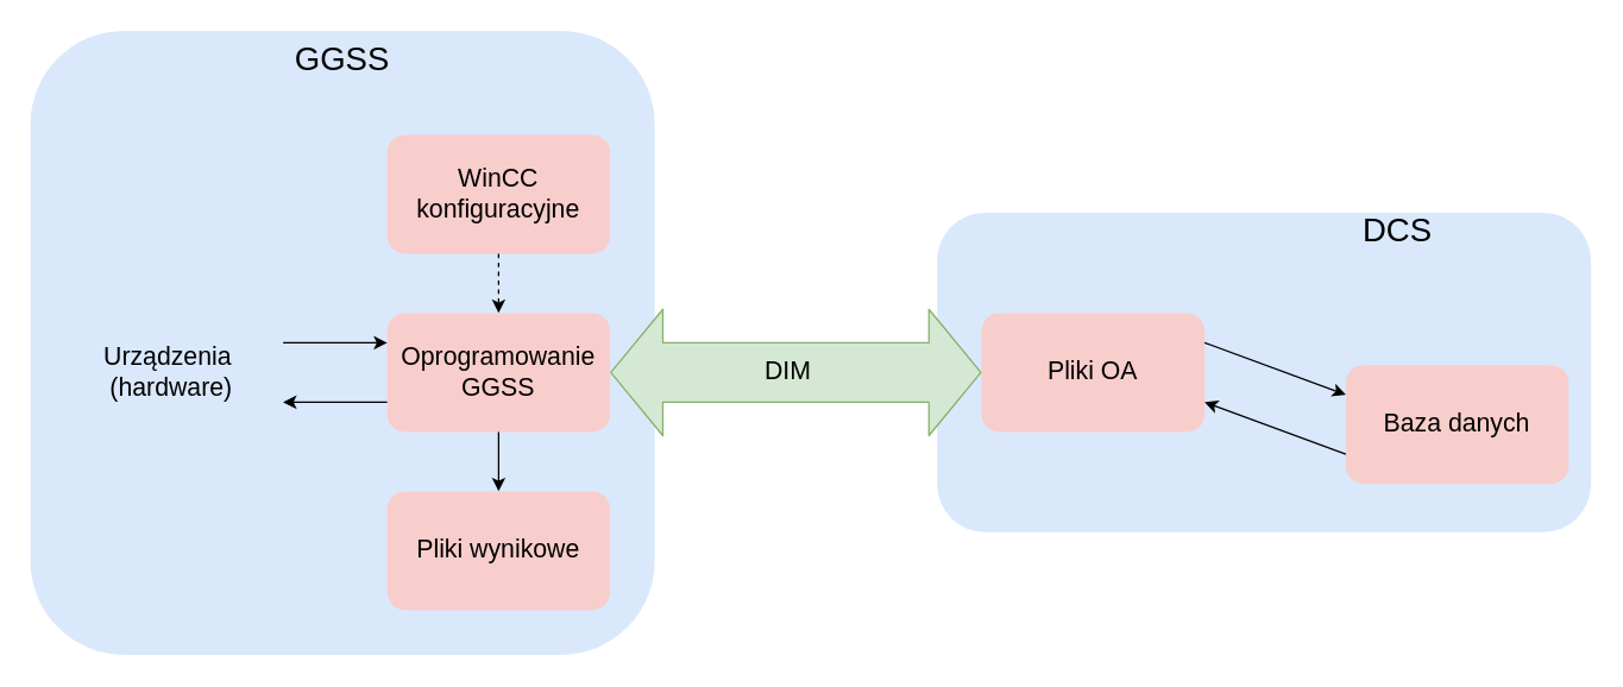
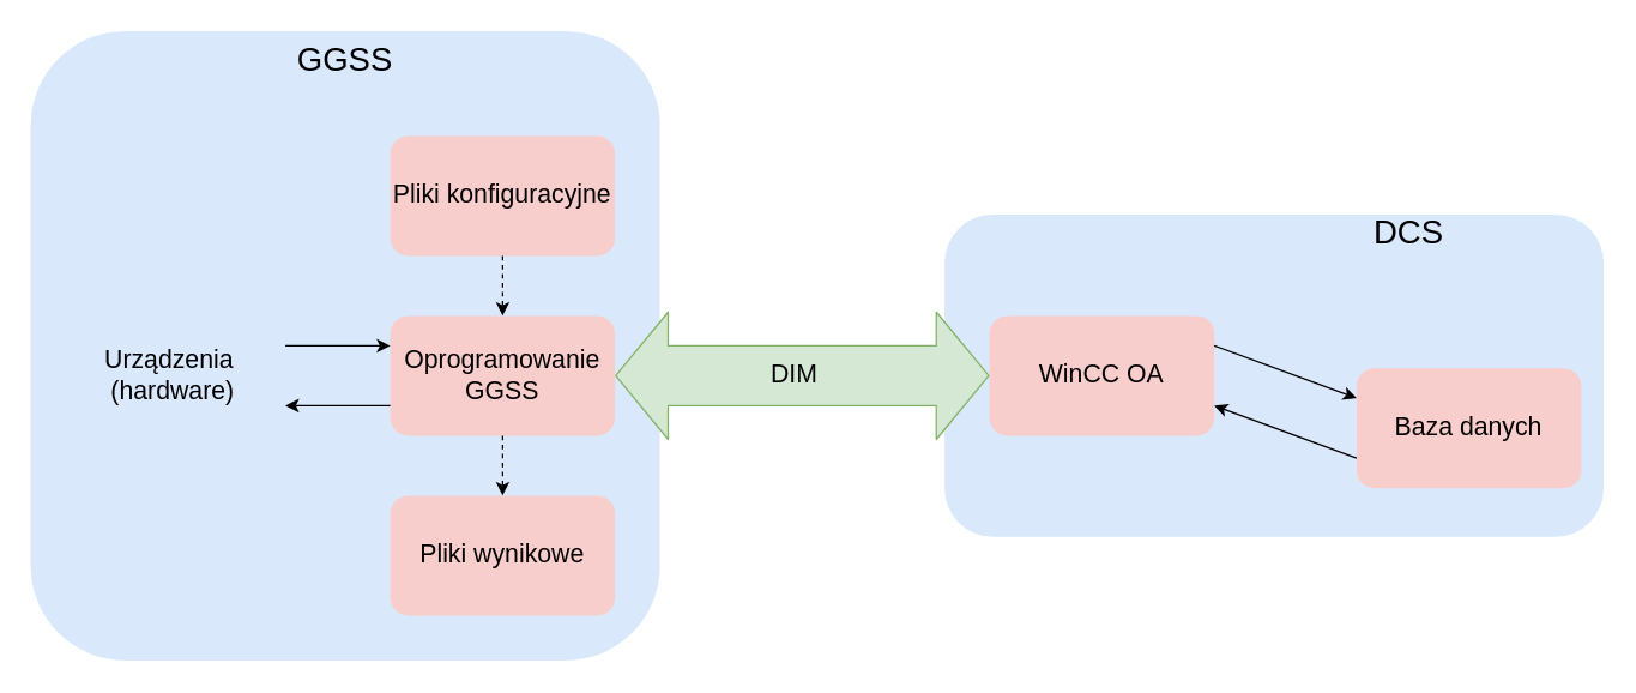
  <mxCell id="0" />
  <mxCell id="1" parent="0" />
  <mxCell id="2" value="" style="rounded=1;whiteSpace=wrap;html=1;fillColor=#dae8fc;strokeColor=none;" vertex="1" parent="1"><mxGeometry x="20" y="20" width="420" height="420" as="geometry" /></mxCell>
- <mxCell id="3" value="WinCC konfiguracyjne" style="rounded=1;whiteSpace=wrap;html=1;fillColor=#f8cecc;strokeColor=none;fontSize=17;" vertex="1" parent="1"><mxGeometry x="260" y="90" width="150" height="80" as="geometry" /></mxCell>
+ <mxCell id="3" value="Pliki konfiguracyjne" style="rounded=1;whiteSpace=wrap;html=1;fillColor=#f8cecc;strokeColor=none;fontSize=17;" vertex="1" parent="1"><mxGeometry x="260" y="90" width="150" height="80" as="geometry" /></mxCell>
  <mxCell id="4" value="Pliki wynikowe" style="rounded=1;whiteSpace=wrap;html=1;fillColor=#f8cecc;strokeColor=none;fontSize=17;" vertex="1" parent="1"><mxGeometry x="260" y="330" width="150" height="80" as="geometry" /></mxCell>
  <mxCell id="5" value="Oprogramowanie GGSS" style="rounded=1;whiteSpace=wrap;html=1;fillColor=#f8cecc;strokeColor=none;fontSize=17;" vertex="1" parent="1"><mxGeometry x="260" y="210" width="150" height="80" as="geometry" /></mxCell>
  <mxCell id="6" value="&lt;font style=&quot;font-size: 17px&quot;&gt;Urządzenia&amp;nbsp;&lt;br&gt;(hardware)&lt;/font&gt;" style="rounded=1;whiteSpace=wrap;html=1;fillColor=#dae8fc;glass=0;strokeColor=none;" vertex="1" parent="1"><mxGeometry x="40" y="210" width="150" height="80" as="geometry" /></mxCell>
  <mxCell id="7" value="&lt;font style=&quot;font-size: 22px&quot;&gt;GGSS&lt;/font&gt;" style="text;html=1;strokeColor=none;fillColor=none;align=center;verticalAlign=middle;whiteSpace=wrap;rounded=0;" vertex="1" parent="1"><mxGeometry x="210" y="30" width="40" height="20" as="geometry" /></mxCell>
  <mxCell id="8" value="" style="endArrow=classic;html=1;fontSize=17;fontColor=#3333FF;exitX=1;exitY=0.25;exitDx=0;exitDy=0;entryX=0;entryY=0.25;entryDx=0;entryDy=0;" edge="1" parent="1" source="6" target="5"><mxGeometry width="50" height="50" relative="1" as="geometry"><mxPoint x="220" y="280" as="sourcePoint" /><mxPoint x="300" y="600" as="targetPoint" /></mxGeometry></mxCell>
  <mxCell id="9" value="" style="endArrow=classic;html=1;fontSize=17;fontColor=#3333FF;entryX=1;entryY=0.75;entryDx=0;entryDy=0;exitX=0;exitY=0.75;exitDx=0;exitDy=0;" edge="1" parent="1" source="5" target="6"><mxGeometry width="50" height="50" relative="1" as="geometry"><mxPoint x="230" y="590" as="sourcePoint" /><mxPoint x="270" y="230" as="targetPoint" /></mxGeometry></mxCell>
  <mxCell id="10" value="" style="endArrow=classic;html=1;fontSize=17;fontColor=#3333FF;exitX=0.5;exitY=1;exitDx=0;exitDy=0;entryX=0.5;entryY=0;entryDx=0;entryDy=0;dashed=1;" edge="1" parent="1" source="3" target="5"><mxGeometry width="50" height="50" relative="1" as="geometry"><mxPoint x="220" y="280" as="sourcePoint" /><mxPoint x="270" y="230" as="targetPoint" /></mxGeometry></mxCell>
- <mxCell id="11" value="" style="endArrow=classic;html=1;fontSize=17;fontColor=#3333FF;exitX=0.5;exitY=1;exitDx=0;exitDy=0;" edge="1" parent="1" source="5" target="4"><mxGeometry width="50" height="50" relative="1" as="geometry"><mxPoint x="220" y="280" as="sourcePoint" /><mxPoint x="270" y="230" as="targetPoint" /></mxGeometry></mxCell>
+ <mxCell id="11" value="" style="endArrow=classic;html=1;fontSize=17;fontColor=#3333FF;exitX=0.5;exitY=1;exitDx=0;exitDy=0;dashed=1;" edge="1" parent="1" source="5" target="4"><mxGeometry width="50" height="50" relative="1" as="geometry"><mxPoint x="220" y="280" as="sourcePoint" /><mxPoint x="270" y="230" as="targetPoint" /></mxGeometry></mxCell>
  <mxCell id="12" value="" style="rounded=1;whiteSpace=wrap;html=1;glass=0;fontSize=17;fillColor=#dae8fc;strokeColor=none;" vertex="1" parent="1"><mxGeometry x="630" y="142.5" width="440" height="215" as="geometry" /></mxCell>
- <mxCell id="13" value="Pliki OA" style="rounded=1;whiteSpace=wrap;html=1;glass=0;fontSize=17;fillColor=#f8cecc;strokeColor=none;" vertex="1" parent="1"><mxGeometry x="660" y="210" width="150" height="80" as="geometry" /></mxCell>
+ <mxCell id="13" value="WinCC OA" style="rounded=1;whiteSpace=wrap;html=1;glass=0;fontSize=17;fillColor=#f8cecc;strokeColor=none;" vertex="1" parent="1"><mxGeometry x="660" y="210" width="150" height="80" as="geometry" /></mxCell>
  <mxCell id="14" value="Baza danych" style="rounded=1;whiteSpace=wrap;html=1;glass=0;fontSize=17;fillColor=#f8cecc;strokeColor=none;" vertex="1" parent="1"><mxGeometry x="905" y="245" width="150" height="80" as="geometry" /></mxCell>
  <mxCell id="15" value="&lt;font style=&quot;font-size: 22px&quot;&gt;DCS&lt;/font&gt;" style="text;html=1;strokeColor=none;fillColor=none;align=center;verticalAlign=middle;whiteSpace=wrap;rounded=0;glass=0;fontSize=17;" vertex="1" parent="1"><mxGeometry x="920" y="145" width="40" height="20" as="geometry" /></mxCell>
  <mxCell id="16" value="" style="endArrow=classic;html=1;fontSize=17;fontColor=#3333FF;entryX=0;entryY=0.25;entryDx=0;entryDy=0;exitX=1;exitY=0.25;exitDx=0;exitDy=0;" edge="1" parent="1" source="13" target="14"><mxGeometry width="50" height="50" relative="1" as="geometry"><mxPoint x="690" y="290" as="sourcePoint" /><mxPoint x="740" y="240" as="targetPoint" /></mxGeometry></mxCell>
  <mxCell id="17" value="" style="endArrow=classic;html=1;fontSize=17;fontColor=#3333FF;exitX=0;exitY=0.75;exitDx=0;exitDy=0;entryX=1;entryY=0.75;entryDx=0;entryDy=0;" edge="1" parent="1" source="14" target="13"><mxGeometry width="50" height="50" relative="1" as="geometry"><mxPoint x="690" y="290" as="sourcePoint" /><mxPoint x="740" y="240" as="targetPoint" /></mxGeometry></mxCell>
  <mxCell id="18" value="" style="shape=flexArrow;endArrow=classic;startArrow=classic;html=1;fontSize=17;fontColor=#000000;exitX=1;exitY=0.5;exitDx=0;exitDy=0;entryX=0;entryY=0.5;entryDx=0;entryDy=0;startWidth=44;startSize=11.33;endWidth=44;endSize=11.33;width=40;fillColor=#d5e8d4;strokeColor=#82b366;" edge="1" parent="1" source="5" target="13"><mxGeometry width="100" height="100" relative="1" as="geometry"><mxPoint x="480" y="520" as="sourcePoint" /><mxPoint x="580" y="420" as="targetPoint" /></mxGeometry></mxCell>
  <mxCell id="19" value="DIM" style="text;html=1;strokeColor=none;fillColor=none;align=center;verticalAlign=middle;whiteSpace=wrap;rounded=0;glass=0;fontSize=17;fontColor=#000000;" vertex="1" parent="1"><mxGeometry x="510" y="240" width="40" height="20" as="geometry" /></mxCell>
